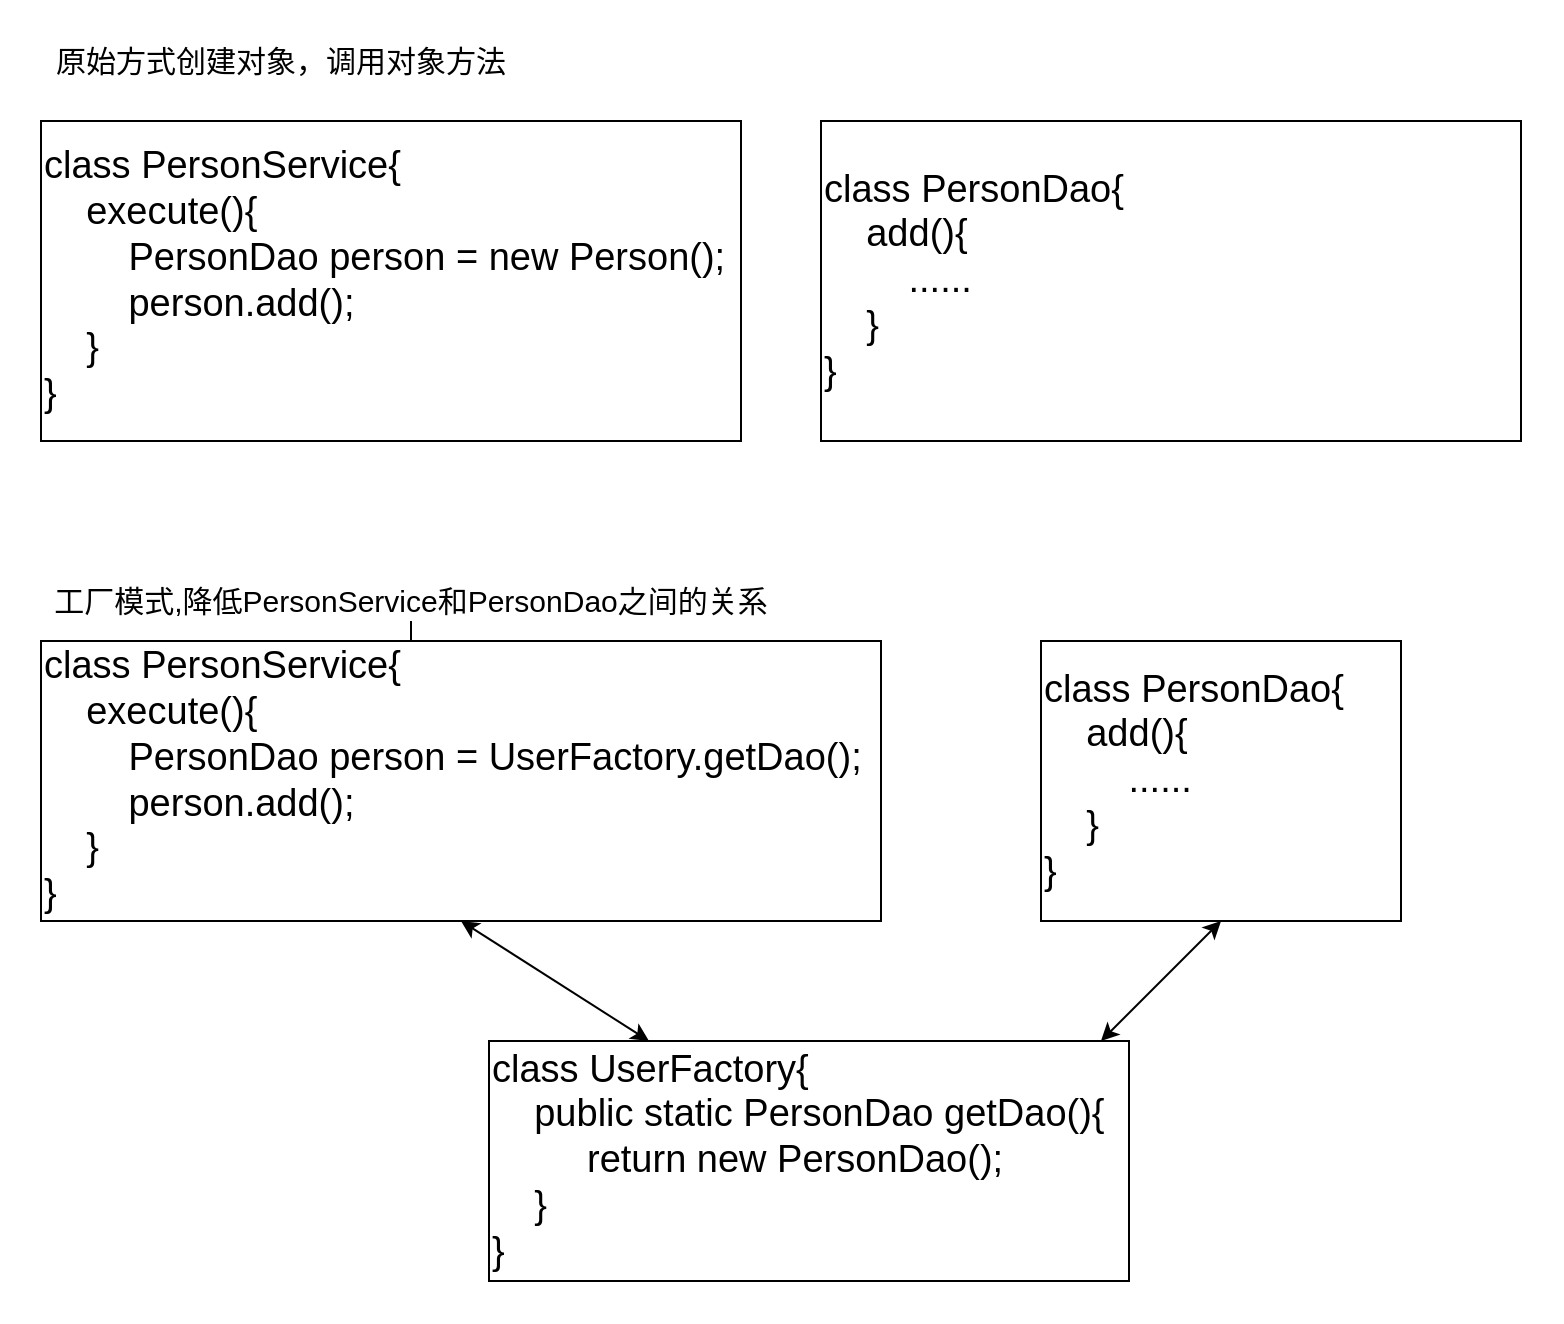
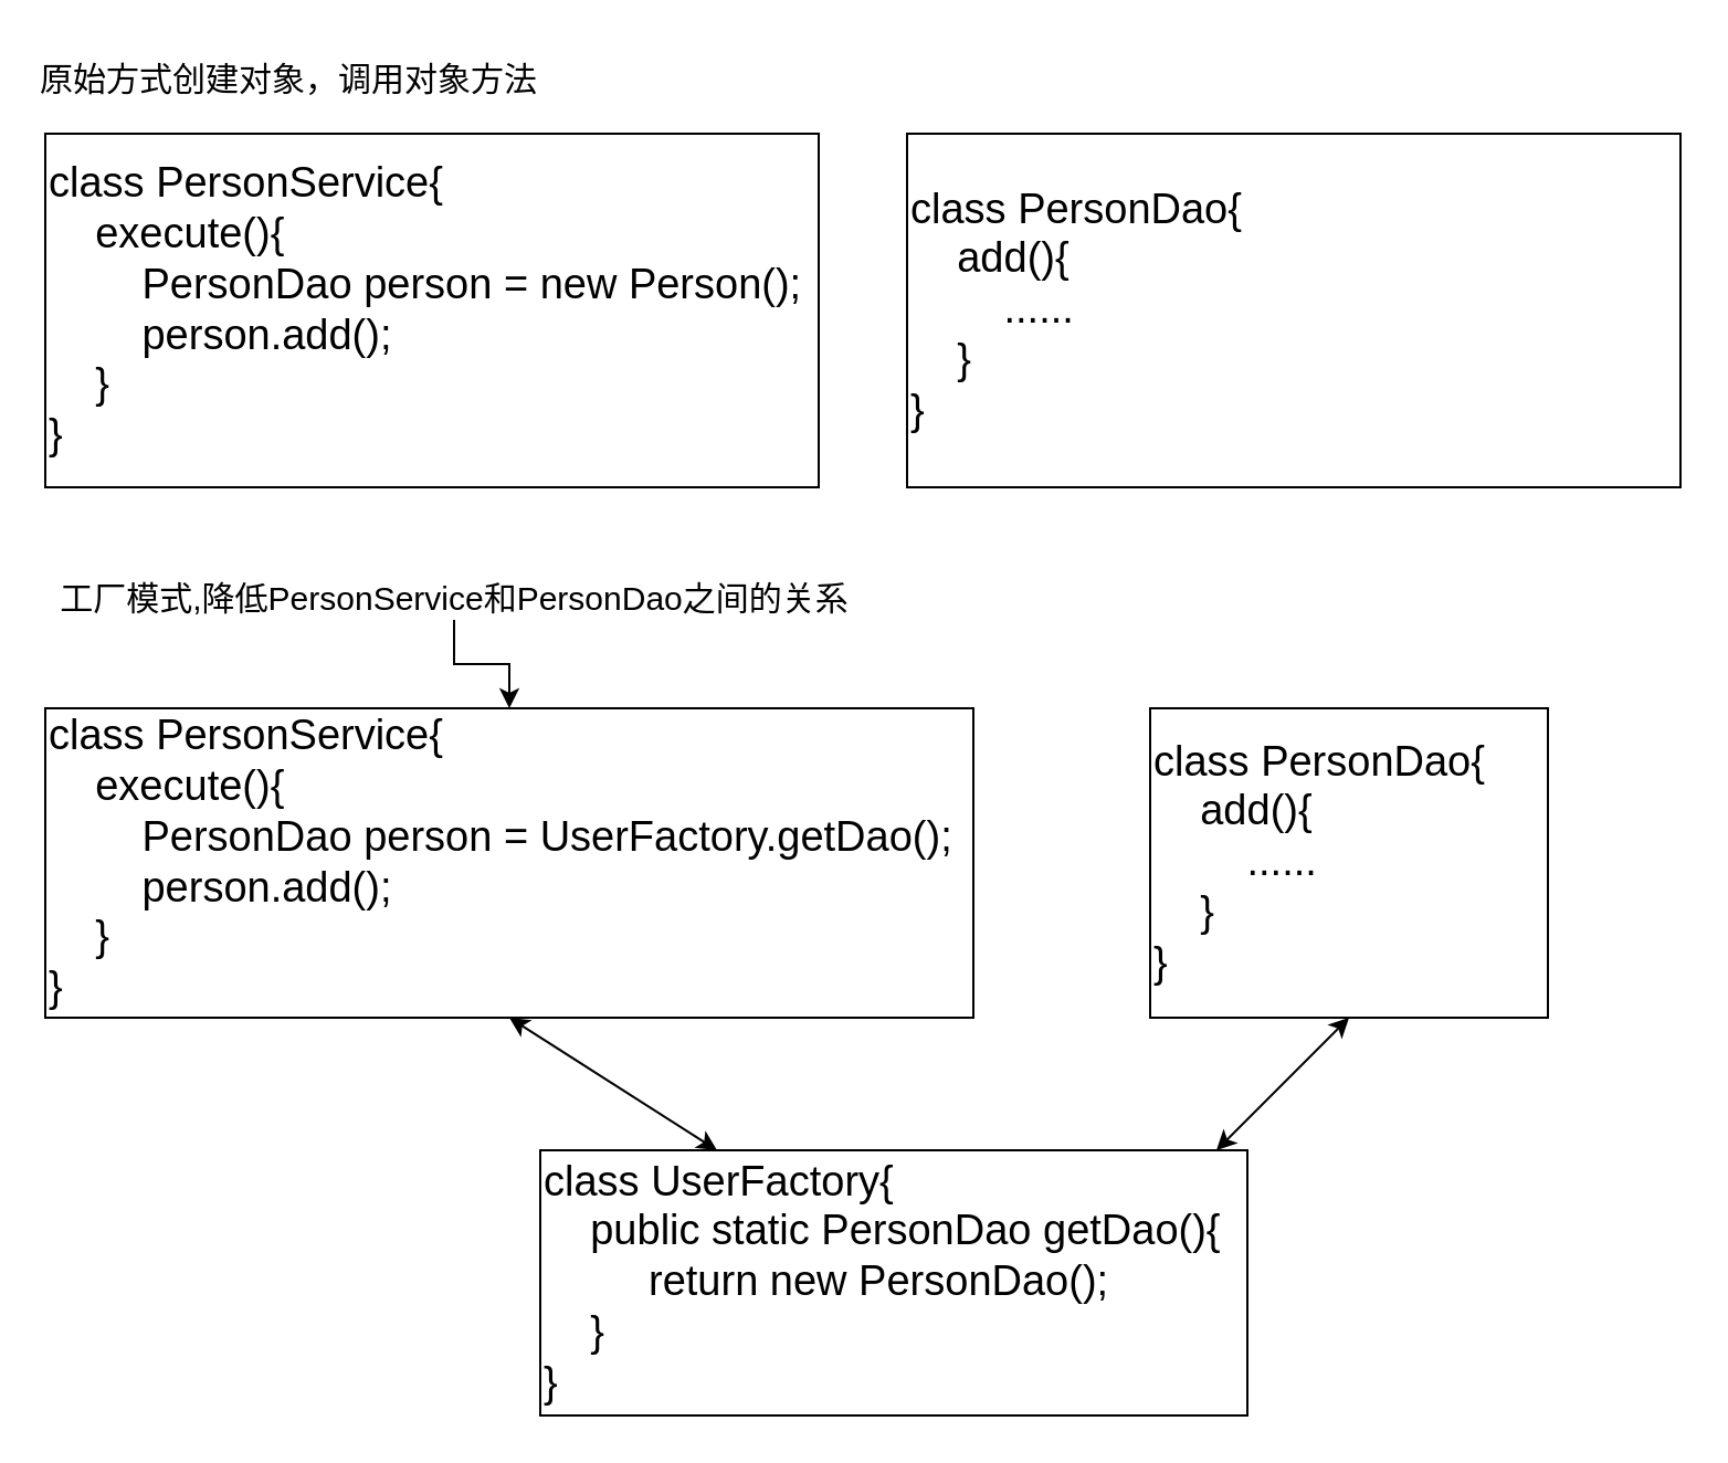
  <mxCell id="0" />
  <mxCell id="1" parent="0" />
  <mxCell id="2" value="&lt;font style=&quot;font-size: 19px&quot;&gt;class PersonService{&lt;br&gt;&amp;nbsp; &amp;nbsp; execute(){&lt;br&gt;&amp;nbsp; &amp;nbsp; &amp;nbsp; &amp;nbsp; PersonDao person = new Person();&lt;br&gt;&amp;nbsp; &amp;nbsp; &amp;nbsp; &amp;nbsp; person.add();&lt;br&gt;&amp;nbsp; &amp;nbsp; }&lt;br&gt;}&lt;/font&gt;" style="rounded=0;whiteSpace=wrap;html=1;align=left;" parent="1" vertex="1"><mxGeometry x="20" y="60" width="350" height="160" as="geometry" /></mxCell>
  <mxCell id="3" value="&lt;font style=&quot;font-size: 19px&quot;&gt;class PersonDao{&lt;br&gt;&amp;nbsp; &amp;nbsp; add(){&lt;br&gt;&amp;nbsp; &amp;nbsp; &amp;nbsp; &amp;nbsp; ......&lt;br&gt;&amp;nbsp; &amp;nbsp; }&lt;br&gt;}&lt;/font&gt;" style="rounded=0;whiteSpace=wrap;html=1;align=left;" parent="1" vertex="1"><mxGeometry x="410" y="60" width="350" height="160" as="geometry" /></mxCell>
- <mxCell id="4" value="&lt;font style=&quot;font-size: 15px&quot;&gt;原始方式创建对象，调用对象方法&lt;/font&gt;" style="text;html=1;align=center;verticalAlign=middle;resizable=0;points=[];autosize=1;strokeColor=none;" parent="1" vertex="1"><mxGeometry x="20" y="20" width="240" height="20" as="geometry" /></mxCell>
+ <mxCell id="4" value="&lt;font style=&quot;font-size: 15px&quot;&gt;原始方式创建对象，调用对象方法&lt;/font&gt;" style="text;html=1;align=center;verticalAlign=middle;resizable=0;points=[];autosize=1;strokeColor=none;" parent="1" vertex="1"><mxGeometry x="10" y="25" width="240" height="20" as="geometry" /></mxCell>
  <mxCell id="5" value="" style="edgeStyle=orthogonalEdgeStyle;rounded=0;orthogonalLoop=1;jettySize=auto;html=1;" edge="1" parent="1" source="6" target="7"><mxGeometry relative="1" as="geometry" /></mxCell>
- <mxCell id="6" value="&lt;span style=&quot;font-size: 15px&quot;&gt;工厂模式,降低PersonService和PersonDao之间的关系&lt;/span&gt;" style="text;html=1;align=center;verticalAlign=middle;resizable=0;points=[];autosize=1;strokeColor=none;" vertex="1" parent="1"><mxGeometry x="20" y="290" width="370" height="20" as="geometry" /></mxCell>
+ <mxCell id="6" value="&lt;span style=&quot;font-size: 15px&quot;&gt;工厂模式,降低PersonService和PersonDao之间的关系&lt;/span&gt;" style="text;html=1;align=center;verticalAlign=middle;resizable=0;points=[];autosize=1;strokeColor=none;" vertex="1" parent="1"><mxGeometry x="20" y="260" width="370" height="20" as="geometry" /></mxCell>
  <mxCell id="7" value="&lt;font style=&quot;font-size: 19px&quot;&gt;class PersonService{&lt;br&gt;&amp;nbsp; &amp;nbsp; execute(){&lt;br&gt;&amp;nbsp; &amp;nbsp; &amp;nbsp; &amp;nbsp; PersonDao person = UserFactory.getDao();&lt;br&gt;&amp;nbsp; &amp;nbsp; &amp;nbsp; &amp;nbsp; person.add();&lt;br&gt;&amp;nbsp; &amp;nbsp; }&lt;br&gt;}&lt;/font&gt;" style="rounded=0;whiteSpace=wrap;html=1;align=left;" vertex="1" parent="1"><mxGeometry x="20" y="320" width="420" height="140" as="geometry" /></mxCell>
  <mxCell id="8" value="&lt;font style=&quot;font-size: 19px&quot;&gt;class PersonDao{&lt;br&gt;&amp;nbsp; &amp;nbsp; add(){&lt;br&gt;&amp;nbsp; &amp;nbsp; &amp;nbsp; &amp;nbsp; ......&lt;br&gt;&amp;nbsp; &amp;nbsp; }&lt;br&gt;}&lt;/font&gt;" style="rounded=0;whiteSpace=wrap;html=1;align=left;" vertex="1" parent="1"><mxGeometry x="520" y="320" width="180" height="140" as="geometry" /></mxCell>
  <mxCell id="9" value="&lt;font style=&quot;font-size: 19px&quot;&gt;class UserFactory{&lt;br&gt;&amp;nbsp; &amp;nbsp; public static PersonDao getDao(){&lt;br&gt;&amp;nbsp; &amp;nbsp; &amp;nbsp; &amp;nbsp; &amp;nbsp;return new PersonDao();&lt;br&gt;&amp;nbsp; &amp;nbsp; }&lt;br&gt;}&amp;nbsp;&lt;/font&gt;" style="rounded=0;whiteSpace=wrap;html=1;align=left;" vertex="1" parent="1"><mxGeometry x="244" y="520" width="320" height="120" as="geometry" /></mxCell>
  <mxCell id="10" value="" style="endArrow=classic;startArrow=classic;html=1;entryX=0.5;entryY=1;entryDx=0;entryDy=0;" edge="1" parent="1" target="8"><mxGeometry width="50" height="50" relative="1" as="geometry"><mxPoint x="550" y="520" as="sourcePoint" /><mxPoint x="600" y="470" as="targetPoint" /></mxGeometry></mxCell>
  <mxCell id="11" value="" style="endArrow=classic;startArrow=classic;html=1;exitX=0.25;exitY=0;exitDx=0;exitDy=0;entryX=0.5;entryY=1;entryDx=0;entryDy=0;" edge="1" parent="1" source="9" target="7"><mxGeometry width="50" height="50" relative="1" as="geometry"><mxPoint x="190" y="520" as="sourcePoint" /><mxPoint x="240" y="470" as="targetPoint" /></mxGeometry></mxCell>
